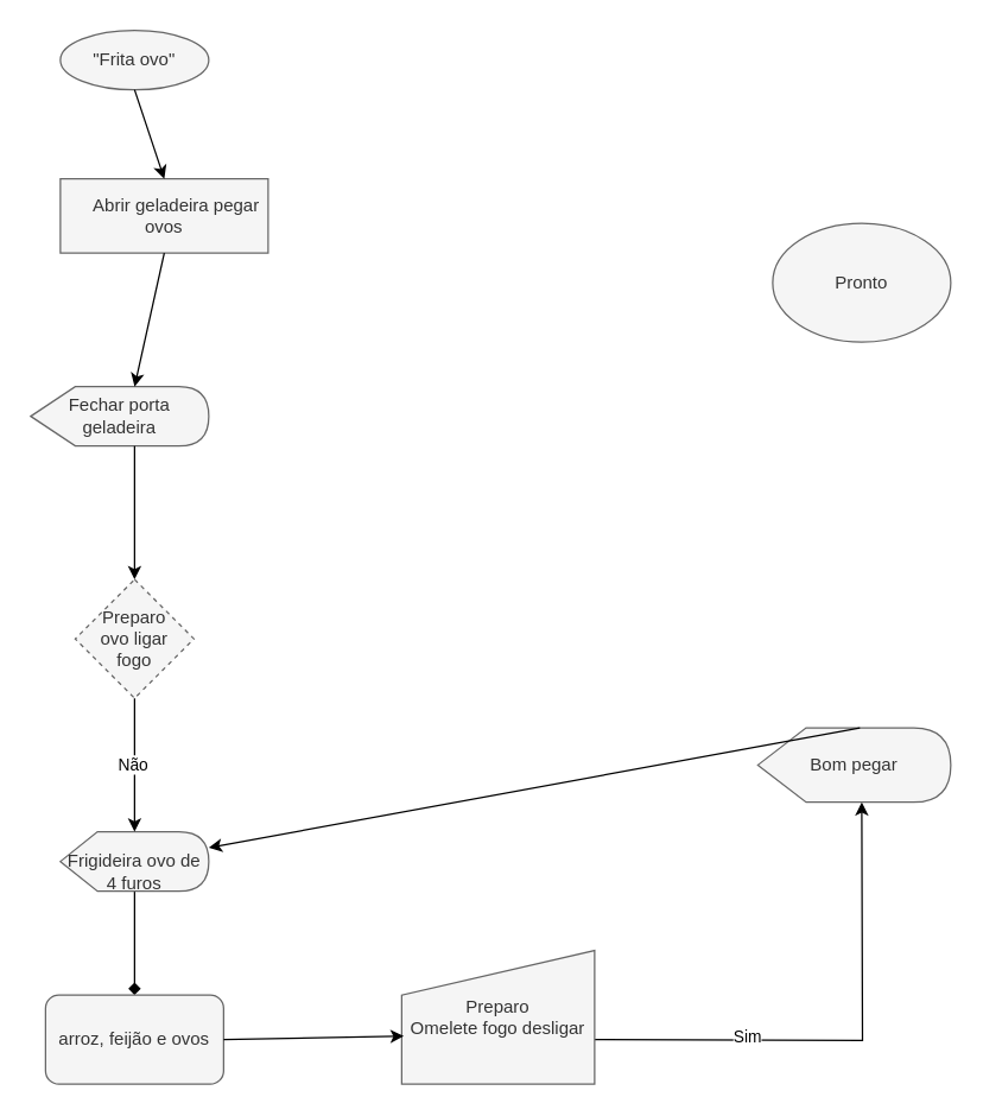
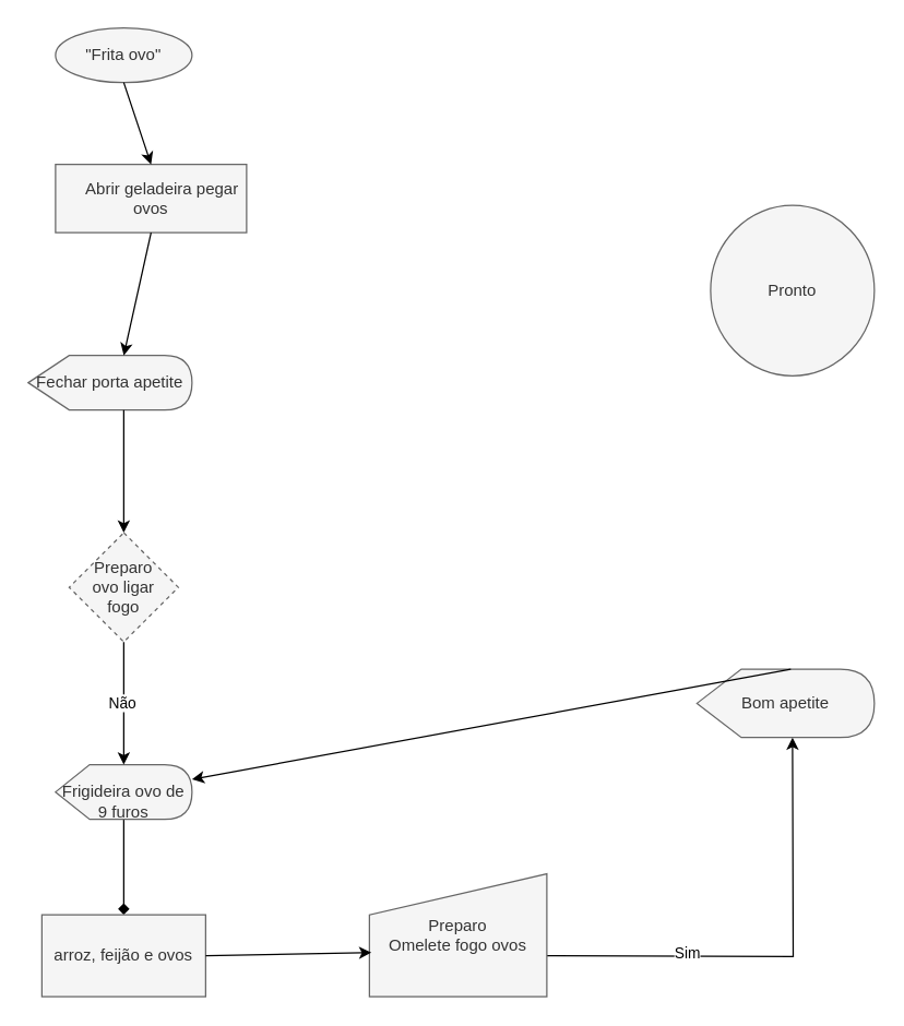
  <mxCell id="0" />
  <mxCell id="1" parent="0" />
  <mxCell id="2" value="&quot;Frita ovo&quot;" style="ellipse;whiteSpace=wrap;html=1;align=center;newEdgeStyle={&quot;edgeStyle&quot;:&quot;entityRelationEdgeStyle&quot;,&quot;startArrow&quot;:&quot;none&quot;,&quot;endArrow&quot;:&quot;none&quot;,&quot;segment&quot;:10,&quot;curved&quot;:1,&quot;sourcePerimeterSpacing&quot;:0,&quot;targetPerimeterSpacing&quot;:0};treeFolding=1;treeMoving=1;fillColor=#f5f5f5;fontColor=#333333;strokeColor=#666666;" vertex="1" parent="1"><mxGeometry x="40" y="20" width="100" height="40" as="geometry" /></mxCell>
  <mxCell id="3" value="&lt;div&gt;Preparo&lt;/div&gt;&lt;div&gt;ovo ligar&lt;/div&gt;&lt;div&gt;fogo&lt;/div&gt;" style="rhombus;whiteSpace=wrap;html=1;fillColor=#f5f5f5;fontColor=#333333;strokeColor=#666666;dashed=1;" vertex="1" parent="1"><mxGeometry x="50" y="390" width="80" height="80" as="geometry" /></mxCell>
  <mxCell id="4" value="" style="edgeStyle=orthogonalEdgeStyle;rounded=0;orthogonalLoop=1;jettySize=auto;html=1;endArrow=diamond;" edge="1" parent="1" source="5" target="19"><mxGeometry relative="1" as="geometry" /></mxCell>
- <mxCell id="5" value="&lt;div&gt;&lt;span style=&quot;background-color: initial;&quot;&gt;&lt;br&gt;&lt;/span&gt;&lt;/div&gt;&lt;div&gt;&lt;span style=&quot;background-color: initial;&quot;&gt;Frigideira ovo de 4 furos&lt;/span&gt;&lt;br&gt;&lt;/div&gt;" style="shape=display;whiteSpace=wrap;html=1;fillColor=#f5f5f5;fontColor=#333333;strokeColor=#666666;" vertex="1" parent="1"><mxGeometry x="40" y="560" width="100" height="40" as="geometry" /></mxCell>
+ <mxCell id="5" value="&lt;div&gt;&lt;span style=&quot;background-color: initial;&quot;&gt;&lt;br&gt;&lt;/span&gt;&lt;/div&gt;&lt;div&gt;&lt;span style=&quot;background-color: initial;&quot;&gt;Frigideira ovo de 9 furos&lt;/span&gt;&lt;br&gt;&lt;/div&gt;" style="shape=display;whiteSpace=wrap;html=1;fillColor=#f5f5f5;fontColor=#333333;strokeColor=#666666;" vertex="1" parent="1"><mxGeometry x="40" y="560" width="100" height="40" as="geometry" /></mxCell>
  <mxCell id="6" value="&amp;nbsp; &amp;nbsp; &amp;nbsp;Abrir geladeira pegar ovos" style="rounded=0;whiteSpace=wrap;html=1;fillColor=#f5f5f5;fontColor=#333333;strokeColor=#666666;" vertex="1" parent="1"><mxGeometry x="40" y="120" width="140" height="50" as="geometry" /></mxCell>
- <mxCell id="7" value="&lt;div&gt;&lt;span style=&quot;background-color: initial;&quot;&gt;&lt;br&gt;&lt;/span&gt;&lt;/div&gt;&lt;div&gt;&lt;span style=&quot;background-color: initial;&quot;&gt;Fechar porta geladeira&lt;/span&gt;&lt;br&gt;&lt;/div&gt;&lt;div&gt;&lt;span style=&quot;background-color: initial;&quot;&gt;&lt;br&gt;&lt;/span&gt;&lt;/div&gt;" style="shape=display;whiteSpace=wrap;html=1;fillColor=#f5f5f5;fontColor=#333333;strokeColor=#666666;" vertex="1" parent="1"><mxGeometry x="20" y="260" width="120" height="40" as="geometry" /></mxCell>
+ <mxCell id="7" value="&lt;div&gt;&lt;span style=&quot;background-color: initial;&quot;&gt;&lt;br&gt;&lt;/span&gt;&lt;/div&gt;&lt;div&gt;&lt;span style=&quot;background-color: initial;&quot;&gt;Fechar porta apetite&lt;/span&gt;&lt;br&gt;&lt;/div&gt;&lt;div&gt;&lt;span style=&quot;background-color: initial;&quot;&gt;&lt;br&gt;&lt;/span&gt;&lt;/div&gt;" style="shape=display;whiteSpace=wrap;html=1;fillColor=#f5f5f5;fontColor=#333333;strokeColor=#666666;" vertex="1" parent="1"><mxGeometry x="20" y="260" width="120" height="40" as="geometry" /></mxCell>
  <mxCell id="8" value="" style="endArrow=classic;html=1;rounded=0;exitX=0.5;exitY=1;exitDx=0;exitDy=0;entryX=0.5;entryY=0;entryDx=0;entryDy=0;" edge="1" parent="1" source="2" target="6"><mxGeometry width="50" height="50" relative="1" as="geometry"><mxPoint x="140" y="100" as="sourcePoint" /><mxPoint x="190" y="50" as="targetPoint" /></mxGeometry></mxCell>
  <mxCell id="9" value="" style="endArrow=classic;html=1;rounded=0;exitX=0.5;exitY=1;exitDx=0;exitDy=0;" edge="1" parent="1" source="6"><mxGeometry width="50" height="50" relative="1" as="geometry"><mxPoint x="90" y="210" as="sourcePoint" /><mxPoint x="90" y="260" as="targetPoint" /></mxGeometry></mxCell>
  <mxCell id="10" value="" style="endArrow=classic;html=1;rounded=0;entryX=0.5;entryY=0;entryDx=0;entryDy=0;" edge="1" parent="1" target="3"><mxGeometry width="50" height="50" relative="1" as="geometry"><mxPoint x="90" y="300" as="sourcePoint" /><mxPoint x="140" y="300" as="targetPoint" /></mxGeometry></mxCell>
  <mxCell id="11" value="" style="endArrow=classic;html=1;rounded=0;exitX=0.5;exitY=1;exitDx=0;exitDy=0;" edge="1" parent="1" source="3"><mxGeometry width="50" height="50" relative="1" as="geometry"><mxPoint x="100" y="535" as="sourcePoint" /><mxPoint x="90" y="560" as="targetPoint" /></mxGeometry></mxCell>
  <mxCell id="12" value="Não" style="edgeLabel;html=1;align=center;verticalAlign=middle;resizable=0;points=[];" vertex="1" connectable="0" parent="11"><mxGeometry x="-0.03" y="-2" relative="1" as="geometry"><mxPoint as="offset" /></mxGeometry></mxCell>
  <mxCell id="13" value="" style="edgeStyle=orthogonalEdgeStyle;rounded=0;orthogonalLoop=1;jettySize=auto;html=1;entryX=0.5;entryY=1;entryDx=0;entryDy=0;" edge="1" parent="1"><mxGeometry relative="1" as="geometry"><mxPoint x="400" y="700" as="sourcePoint" /><mxPoint x="580" y="540" as="targetPoint" /></mxGeometry></mxCell>
  <mxCell id="14" value="Sim" style="edgeLabel;html=1;align=center;verticalAlign=middle;resizable=0;points=[];" vertex="1" connectable="0" parent="13"><mxGeometry x="-0.41" y="3" relative="1" as="geometry"><mxPoint x="1" as="offset" /></mxGeometry></mxCell>
- <mxCell id="15" value="Preparo&lt;div&gt;Omelete fogo desligar&lt;/div&gt;" style="shape=manualInput;whiteSpace=wrap;html=1;fillColor=#f5f5f5;fontColor=#333333;strokeColor=#666666;" vertex="1" parent="1"><mxGeometry x="270" y="640" width="130" height="90" as="geometry" /></mxCell>
- <mxCell id="16" value="Pronto" style="ellipse;whiteSpace=wrap;html=1;fillColor=#f5f5f5;fontColor=#333333;strokeColor=#666666;" vertex="1" parent="1"><mxGeometry x="520" y="150" width="120" height="80" as="geometry" /></mxCell>
- <mxCell id="17" value="Bom pegar" style="shape=display;whiteSpace=wrap;html=1;fillColor=#f5f5f5;fontColor=#333333;strokeColor=#666666;" vertex="1" parent="1"><mxGeometry x="510" y="490" width="130" height="50" as="geometry" /></mxCell>
+ <mxCell id="15" value="Preparo&lt;div&gt;Omelete fogo ovos&lt;/div&gt;" style="shape=manualInput;whiteSpace=wrap;html=1;fillColor=#f5f5f5;fontColor=#333333;strokeColor=#666666;" vertex="1" parent="1"><mxGeometry x="270" y="640" width="130" height="90" as="geometry" /></mxCell>
+ <mxCell id="16" value="Pronto" style="ellipse;whiteSpace=wrap;html=1;fillColor=#f5f5f5;fontColor=#333333;strokeColor=#666666;" vertex="1" parent="1"><mxGeometry x="520" y="150" width="120" height="125" as="geometry" /></mxCell>
+ <mxCell id="17" value="Bom apetite" style="shape=display;whiteSpace=wrap;html=1;fillColor=#f5f5f5;fontColor=#333333;strokeColor=#666666;" vertex="1" parent="1"><mxGeometry x="510" y="490" width="130" height="50" as="geometry" /></mxCell>
  <mxCell id="18" value="" style="endArrow=classic;html=1;rounded=0;exitX=0;exitY=0;exitDx=68.75;exitDy=0;exitPerimeter=0;" edge="1" parent="1" source="17" target="5"><mxGeometry width="50" height="50" relative="1" as="geometry"><mxPoint x="360" y="320" as="sourcePoint" /><mxPoint x="410" y="270" as="targetPoint" /></mxGeometry></mxCell>
- <mxCell id="19" value="arroz, feijão e ovos" style="whiteSpace=wrap;html=1;fillColor=#f5f5f5;strokeColor=#666666;fontColor=#333333;rounded=1;" vertex="1" parent="1"><mxGeometry x="30" y="670" width="120" height="60" as="geometry" /></mxCell>
+ <mxCell id="19" value="arroz, feijão e ovos" style="whiteSpace=wrap;html=1;fillColor=#f5f5f5;strokeColor=#666666;fontColor=#333333;" vertex="1" parent="1"><mxGeometry x="30" y="670" width="120" height="60" as="geometry" /></mxCell>
  <mxCell id="20" value="" style="endArrow=classic;html=1;rounded=0;exitX=1;exitY=0.5;exitDx=0;exitDy=0;entryX=0.011;entryY=0.641;entryDx=0;entryDy=0;entryPerimeter=0;" edge="1" parent="1" source="19" target="15"><mxGeometry width="50" height="50" relative="1" as="geometry"><mxPoint x="360" y="600" as="sourcePoint" /><mxPoint x="410" y="550" as="targetPoint" /></mxGeometry></mxCell>
